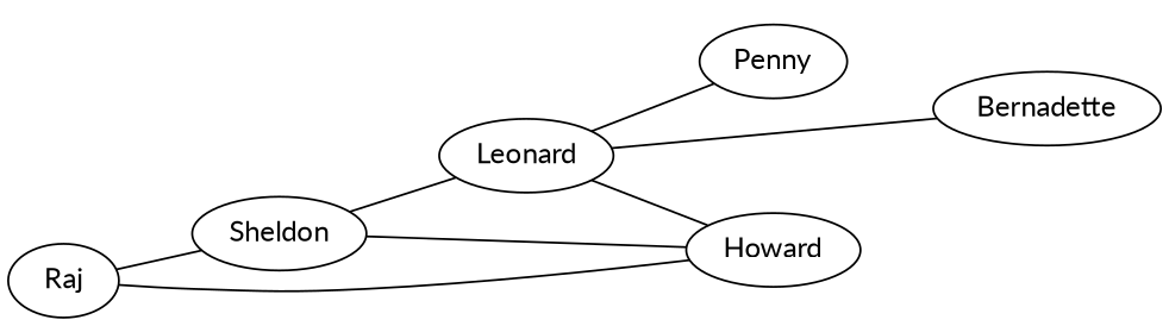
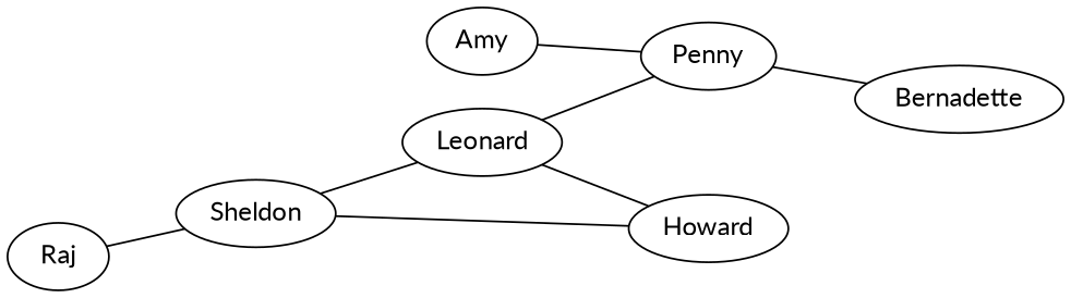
  graph {
    fontname=Lato
    rankdir=LR
    node [fontname=Lato]
    edge [fontname=Lato]
    Sheldon
    Leonard
    Penny
    Howard
    Bernadette
+   Amy
    Raj
    Sheldon -- Leonard
    Leonard -- Penny
    Leonard -- Howard
-   Leonard -- Bernadette
+   Penny -- Bernadette
    Howard -- Sheldon
+   Amy -- Penny
    Raj -- Sheldon
-   Raj -- Howard
  }
